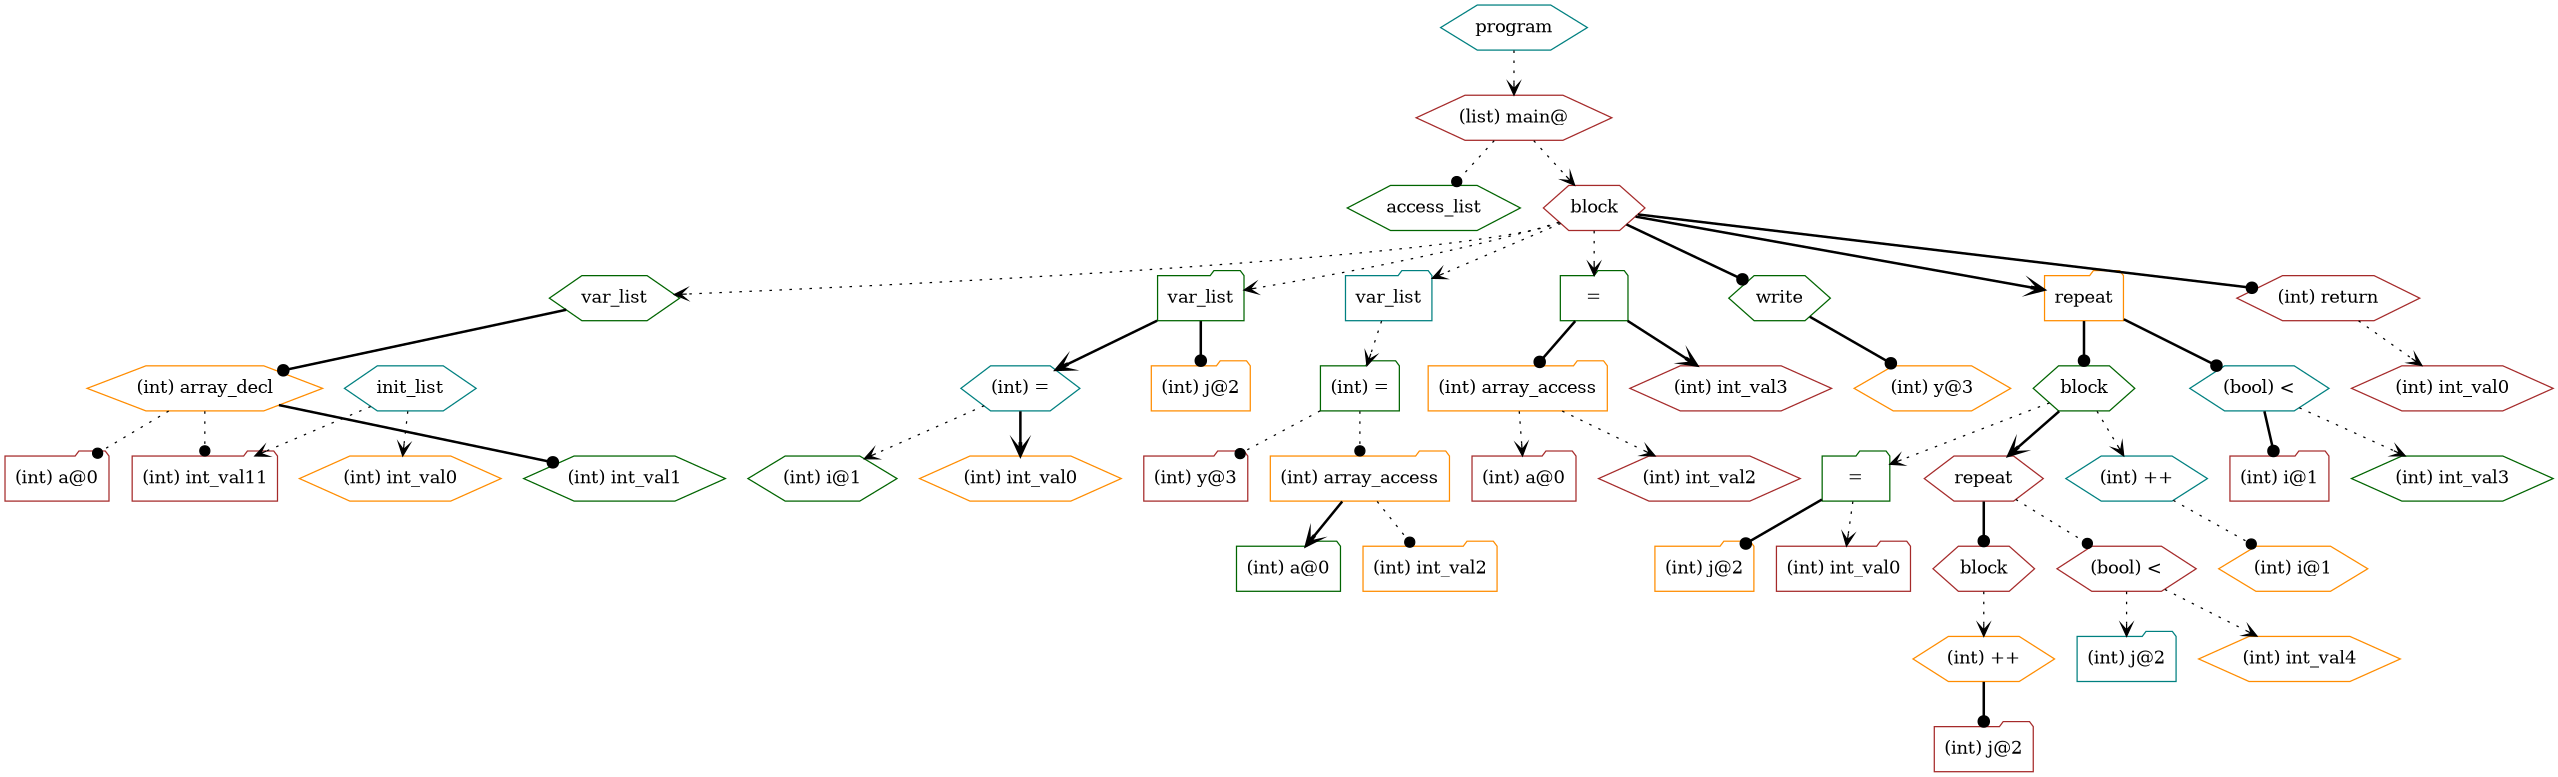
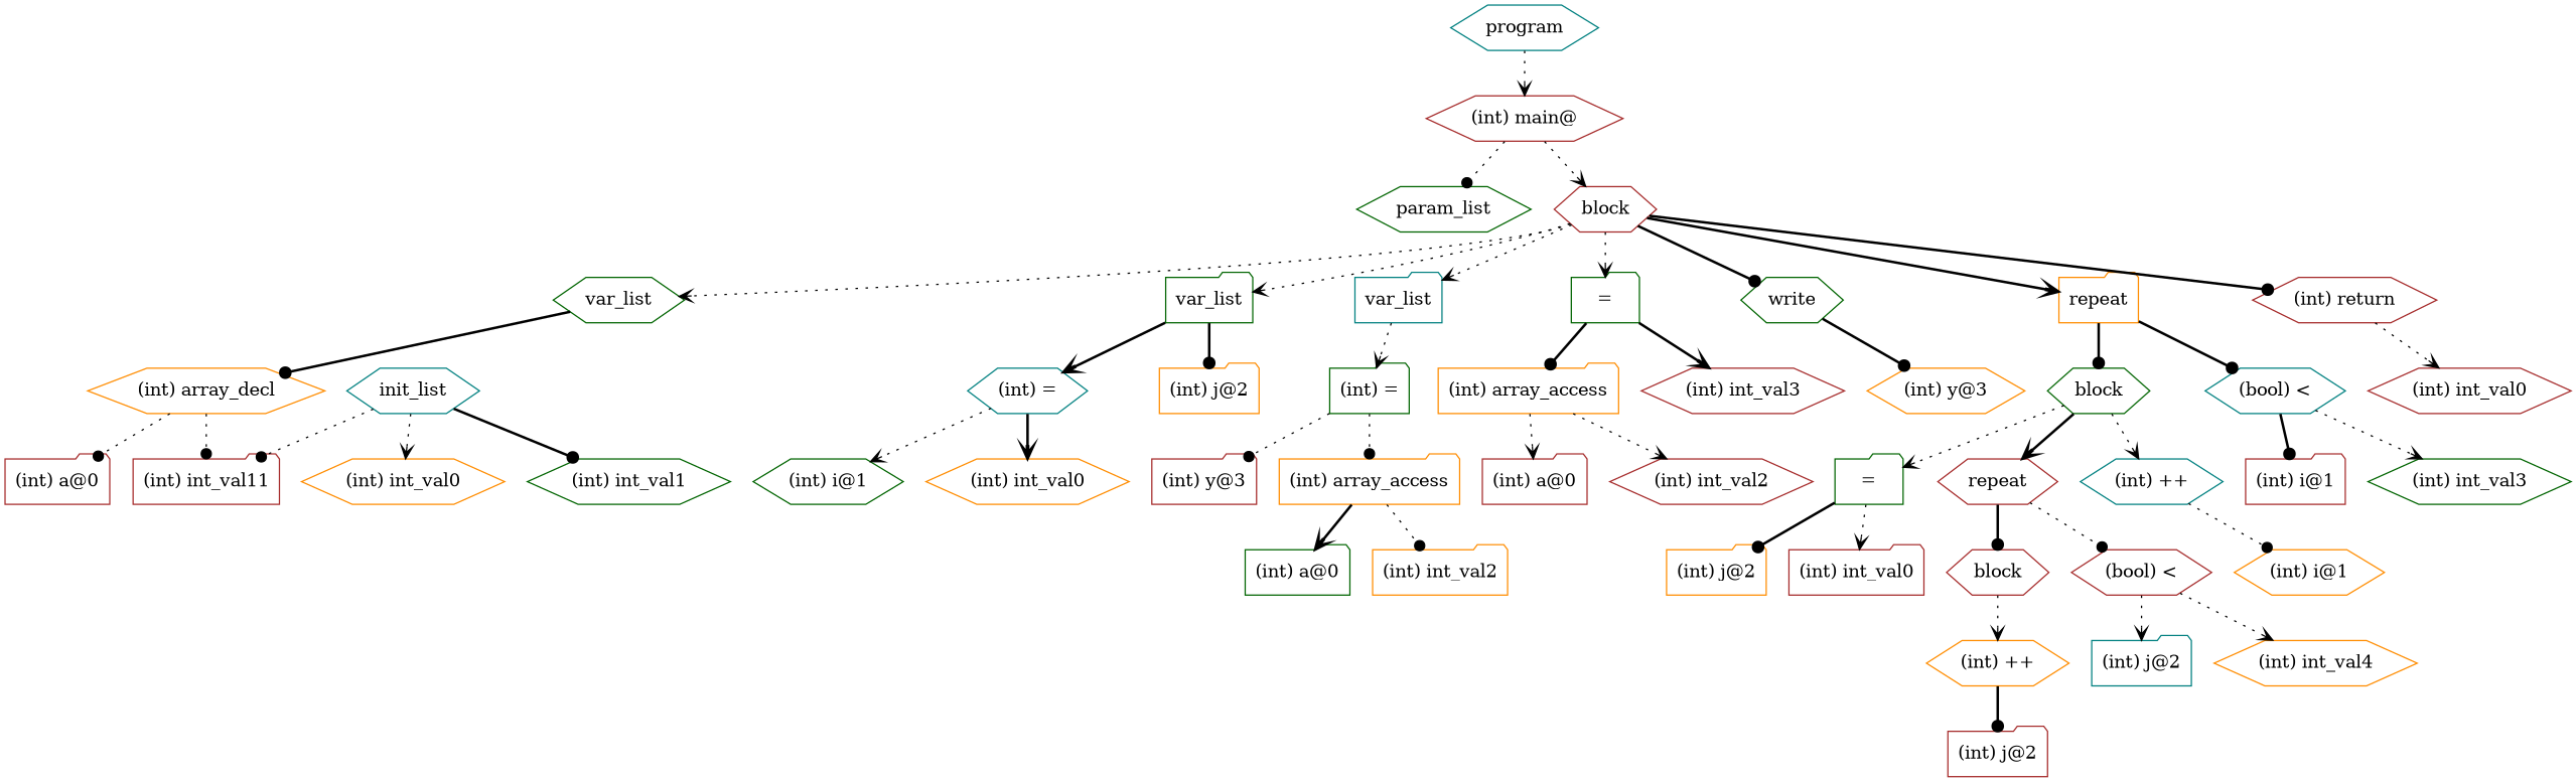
  digraph {
    ordering=out
    node [color=brown shape=hexagon]
    edge [arrowhead=vee style=dotted]
    n1 [color=teal label=program]
-   n2 [label="(list) main@"]
-   n3 [color=darkgreen label=access_list]
+   n2 [label="(int) main@"]
+   n3 [color=darkgreen label=param_list]
    n4 [label=block]
    n5 [color=darkgreen label=var_list]
    n6 [color=darkgreen label=var_list shape=folder]
    n7 [color=teal label=var_list shape=folder]
    n8 [color=darkgreen label="=" shape=folder]
    n9 [color=darkgreen label=write]
    n10 [color=darkorange label=repeat shape=folder]
    n11 [label="(int) return"]
    n12 [color=darkorange label="(int) array_decl"]
    n13 [color=teal label="(int) ="]
    n14 [color=darkorange label="(int) j@2" shape=folder]
    n15 [color=darkgreen label="(int) =" shape=folder]
    n16 [color=darkorange label="(int) array_access" shape=folder]
    n17 [label="(int) int_val3"]
    n18 [color=darkorange label="(int) y@3"]
    n19 [color=darkgreen label=block]
    n20 [color=teal label="(bool) <"]
    n21 [label="(int) int_val0"]
    n22 [label="(int) a@0" shape=folder]
    n23 [label="(int) int_val11" shape=folder]
    n24 [color=teal label=init_list]
    n25 [color=darkorange label="(int) int_val0"]
    n26 [color=darkgreen label="(int) int_val1"]
    n27 [color=darkgreen label="(int) i@1"]
    n28 [color=darkorange label="(int) int_val0"]
    n29 [label="(int) y@3" shape=folder]
    n30 [color=darkorange label="(int) array_access" shape=folder]
    n31 [color=darkgreen label="(int) a@0" shape=folder]
    n32 [color=darkorange label="(int) int_val2" shape=folder]
    n33 [label="(int) a@0" shape=folder]
    n34 [label="(int) int_val2"]
    n35 [color=darkgreen label="=" shape=folder]
    n36 [label=repeat]
    n37 [color=teal label="(int) ++"]
    n38 [label="(int) i@1" shape=folder]
    n39 [color=darkgreen label="(int) int_val3"]
    n40 [color=darkorange label="(int) j@2" shape=folder]
    n41 [label="(int) int_val0" shape=folder]
    n42 [label=block]
    n43 [label="(bool) <"]
    n44 [color=darkorange label="(int) i@1"]
    n45 [color=darkorange label="(int) ++"]
    n46 [color=teal label="(int) j@2" shape=folder]
    n47 [color=darkorange label="(int) int_val4"]
    n48 [label="(int) j@2" shape=folder]
    n1 -> n2
    n2 -> n3 [arrowhead=dot]
    n2 -> n4
    n4 -> n5
    n4 -> n6
    n4 -> n7
    n4 -> n8
    n4 -> n9 [arrowhead=dot style=bold]
    n4 -> n10 [style=bold]
    n4 -> n11 [arrowhead=dot style=bold]
    n5 -> n12 [arrowhead=dot style=bold]
    n6 -> n13 [style=bold]
    n6 -> n14 [arrowhead=dot style=bold]
    n7 -> n15
    n8 -> n16 [arrowhead=dot style=bold]
    n8 -> n17 [style=bold]
    n9 -> n18 [arrowhead=dot style=bold]
    n10 -> n19 [arrowhead=dot style=bold]
    n10 -> n20 [arrowhead=dot style=bold]
    n11 -> n21
    n12 -> n22 [arrowhead=dot]
    n12 -> n23 [arrowhead=dot]
    n13 -> n27
    n13 -> n28 [style=bold]
    n15 -> n29 [arrowhead=dot]
    n15 -> n30 [arrowhead=dot]
    n16 -> n33
    n16 -> n34
    n19 -> n35
    n19 -> n36 [style=bold]
    n19 -> n37
    n20 -> n38 [arrowhead=dot style=bold]
    n20 -> n39
-   n24 -> n23
+   n24 -> n23 [arrowhead=dot]
    n24 -> n25
-   n12 -> n26 [arrowhead=dot style=bold]
+   n24 -> n26 [arrowhead=dot style=bold]
    n30 -> n31 [style=bold]
    n30 -> n32 [arrowhead=dot]
    n35 -> n40 [arrowhead=dot style=bold]
    n35 -> n41
    n36 -> n42 [arrowhead=dot style=bold]
    n36 -> n43 [arrowhead=dot]
    n37 -> n44 [arrowhead=dot]
    n42 -> n45
    n43 -> n46
    n43 -> n47
    n45 -> n48 [arrowhead=dot style=bold]
  }
